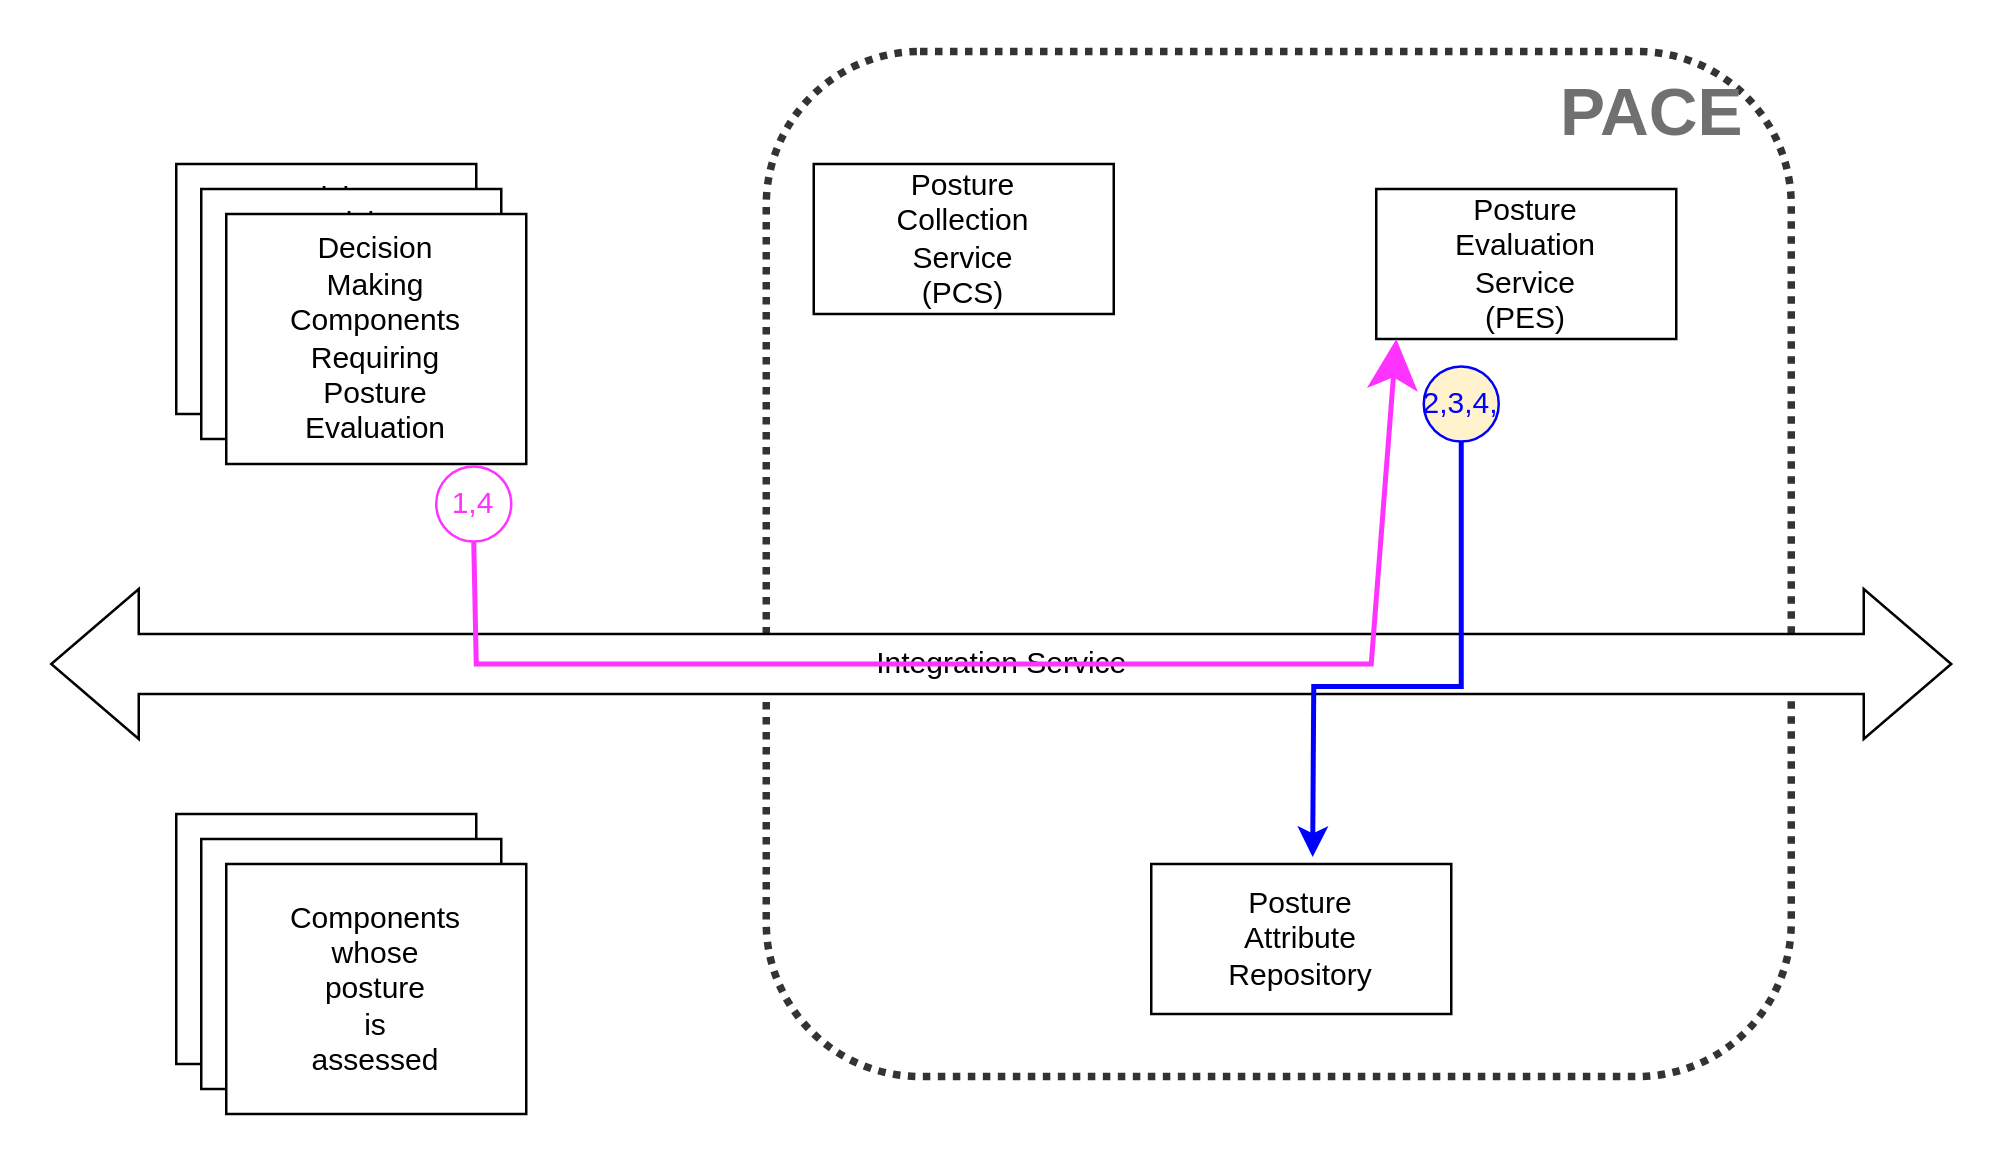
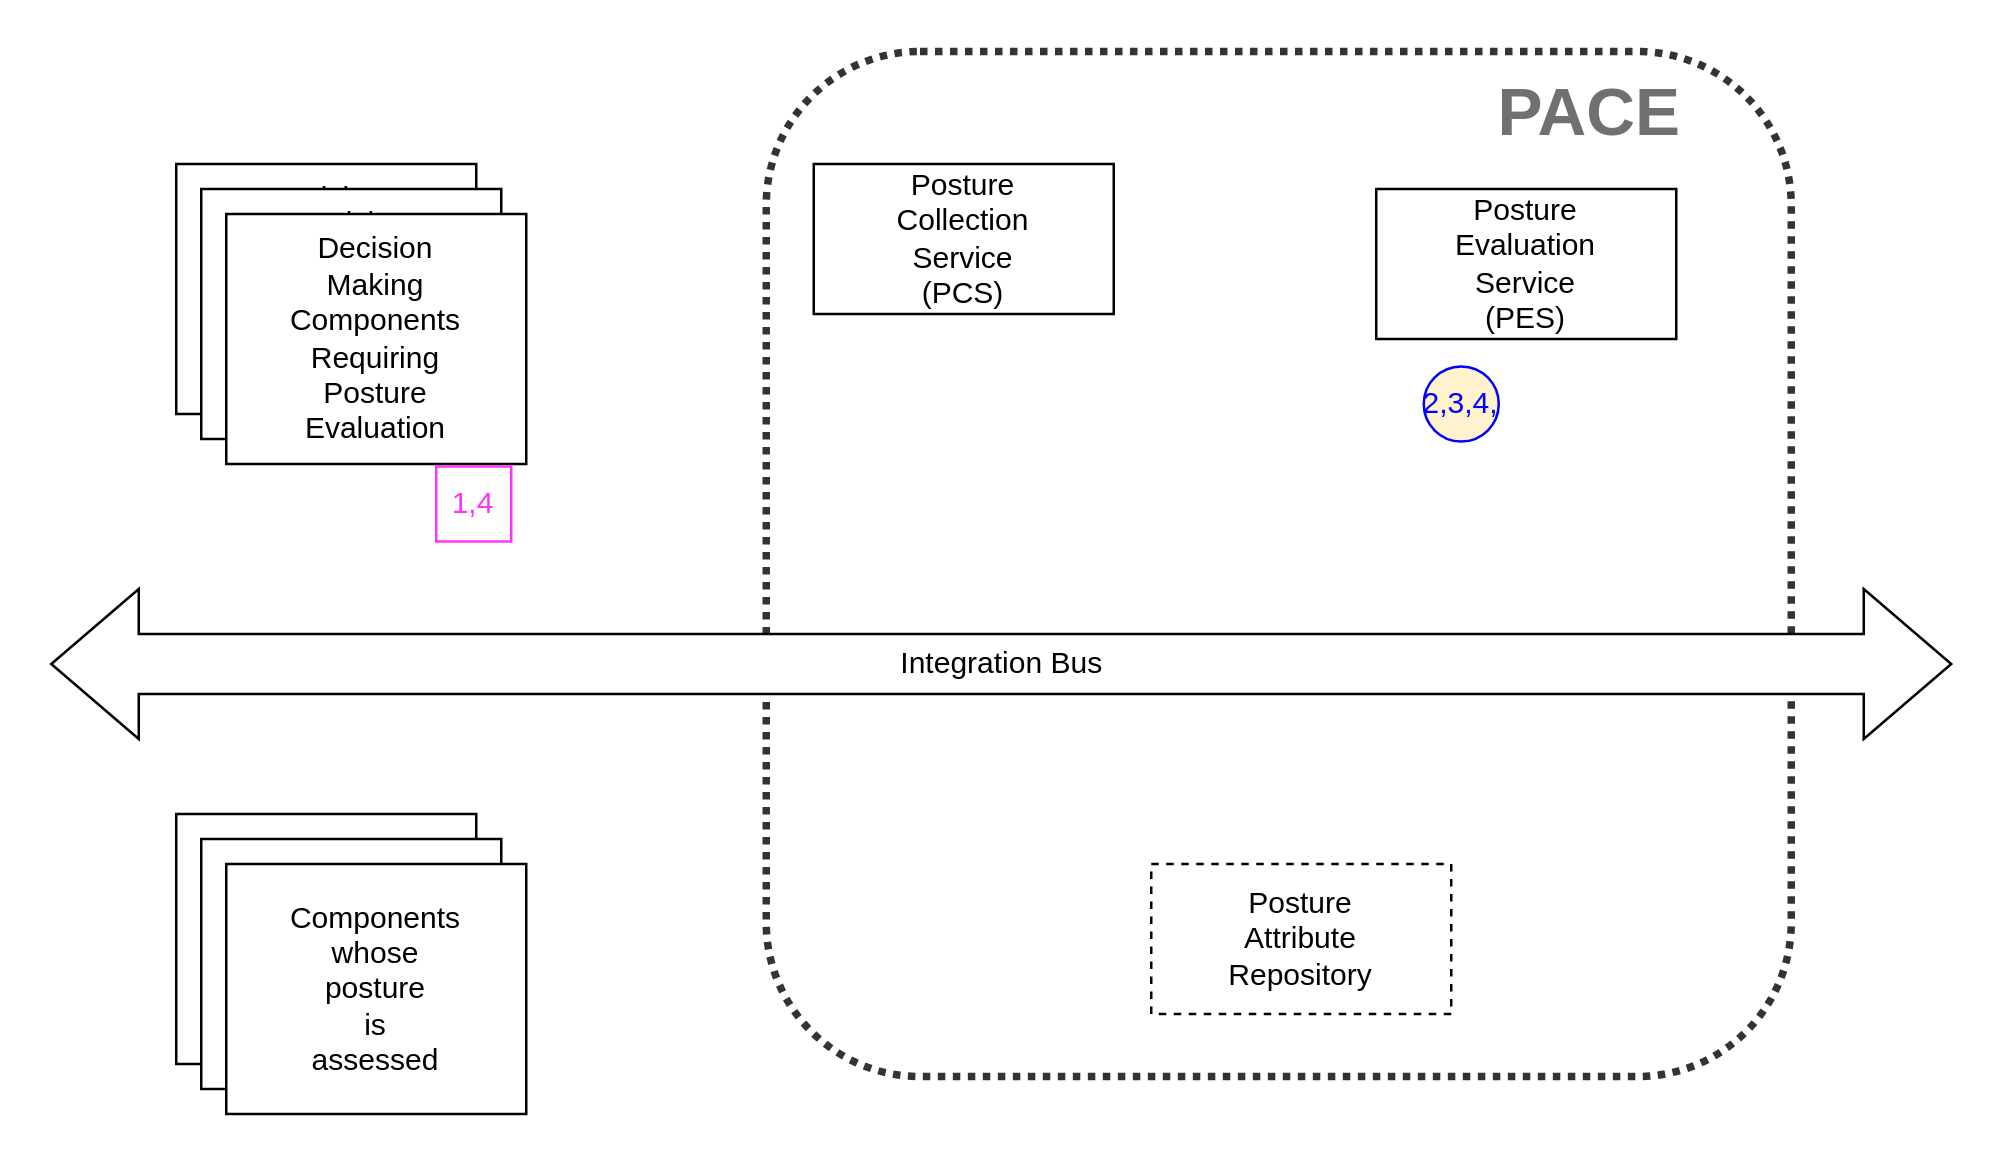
  <mxCell id="0" />
  <mxCell id="1" parent="0" />
  <mxCell id="2" value="" style="whiteSpace=wrap;html=1;aspect=fixed;fillColor=none;strokeWidth=3;rounded=1;dashed=1;dashPattern=1 1;opacity=80;" parent="1" vertex="1"><mxGeometry x="306" y="20" width="410" height="410" as="geometry" /></mxCell>
- <mxCell id="3" value="Integration Service" style="html=1;shadow=0;dashed=0;align=center;verticalAlign=middle;shape=mxgraph.arrows2.twoWayArrow;dy=0.6;dx=35;" parent="1" vertex="1"><mxGeometry x="20" y="235" width="760" height="60" as="geometry" /></mxCell>
+ <mxCell id="3" value="Integration Bus" style="html=1;shadow=0;dashed=0;align=center;verticalAlign=middle;shape=mxgraph.arrows2.twoWayArrow;dy=0.6;dx=35;" parent="1" vertex="1"><mxGeometry x="20" y="235" width="760" height="60" as="geometry" /></mxCell>
  <mxCell id="4" value="Posture&lt;br&gt;Collection&lt;br&gt;Service&lt;br&gt;(PCS)" style="rounded=0;whiteSpace=wrap;html=1;" parent="1" vertex="1"><mxGeometry x="325" y="65" width="120" height="60" as="geometry" /></mxCell>
  <mxCell id="5" value="Posture&lt;br&gt;Evaluation&lt;br&gt;Service&lt;br&gt;(PES)" style="rounded=0;whiteSpace=wrap;html=1;" parent="1" vertex="1"><mxGeometry x="550" y="75" width="120" height="60" as="geometry" /></mxCell>
- <mxCell id="6" value="Posture&lt;br&gt;Attribute&lt;br&gt;Repository" style="rounded=0;whiteSpace=wrap;html=1;" parent="1" vertex="1"><mxGeometry x="460" y="345" width="120" height="60" as="geometry" /></mxCell>
+ <mxCell id="6" value="Posture&lt;br&gt;Attribute&lt;br&gt;Repository" style="rounded=0;whiteSpace=wrap;html=1;dashed=1;" parent="1" vertex="1"><mxGeometry x="460" y="345" width="120" height="60" as="geometry" /></mxCell>
  <mxCell id="7" value="Decision&lt;br&gt;Making&lt;br&gt;Components&lt;br&gt;Requiring&lt;br&gt;Posture&lt;br&gt;Evaluation" style="rounded=0;whiteSpace=wrap;html=1;" parent="1" vertex="1"><mxGeometry x="70" y="65" width="120" height="100" as="geometry" /></mxCell>
  <mxCell id="8" value="Components&lt;br&gt;whose&lt;br&gt;posture&lt;br&gt;is&lt;br&gt;assessed" style="rounded=0;whiteSpace=wrap;html=1;" parent="1" vertex="1"><mxGeometry x="70" y="325" width="120" height="100" as="geometry" /></mxCell>
  <mxCell id="9" value="Decision&lt;br&gt;Making&lt;br&gt;Components&lt;br&gt;Requiring&lt;br&gt;Posture&lt;br&gt;Evaluation" style="rounded=0;whiteSpace=wrap;html=1;" parent="1" vertex="1"><mxGeometry x="80" y="75" width="120" height="100" as="geometry" /></mxCell>
  <mxCell id="10" value="Decision&lt;br&gt;Making&lt;br&gt;Components&lt;br&gt;Requiring&lt;br&gt;Posture&lt;br&gt;Evaluation" style="rounded=0;whiteSpace=wrap;html=1;" parent="1" vertex="1"><mxGeometry x="90" y="85" width="120" height="100" as="geometry" /></mxCell>
- <mxCell id="11" value="" style="endArrow=classic;startArrow=none;html=1;rounded=0;entryX=0.067;entryY=1;entryDx=0;entryDy=0;strokeColor=#FF33FF;strokeWidth=2;startFill=0;endSize=14;exitX=0.5;exitY=1;exitDx=0;exitDy=0;entryPerimeter=0;" parent="1" source="15" target="5" edge="1"><mxGeometry width="50" height="50" relative="1" as="geometry"><mxPoint x="190" y="225" as="sourcePoint" /><mxPoint x="385.97" y="145" as="targetPoint" /><Array as="points"><mxPoint x="190" y="265" /><mxPoint x="548" y="265" /></Array></mxGeometry></mxCell>
- <mxCell id="12" value="&lt;font color=&quot;#707070&quot;&gt;PACE&lt;/font&gt;" style="text;html=1;resizable=0;autosize=1;align=center;verticalAlign=middle;points=[];fillColor=none;strokeColor=none;rounded=0;dashed=1;dashPattern=1 1;opacity=80;fontStyle=1;fontSize=27;fontColor=#636363;" parent="1" vertex="1"><mxGeometry x="615" y="25" width="90" height="40" as="geometry" /></mxCell>
+ <mxCell id="12" value="&lt;font color=&quot;#707070&quot;&gt;PACE&lt;/font&gt;" style="text;html=1;resizable=0;autosize=1;align=center;verticalAlign=middle;points=[];fillColor=none;strokeColor=none;rounded=0;dashed=1;dashPattern=1 1;opacity=80;fontStyle=1;fontSize=27;fontColor=#636363;" parent="1" vertex="1"><mxGeometry x="590" y="25" width="90" height="40" as="geometry" /></mxCell>
  <mxCell id="13" value="Components&lt;br&gt;whose&lt;br&gt;posture&lt;br&gt;is&lt;br&gt;assessed" style="rounded=0;whiteSpace=wrap;html=1;" parent="1" vertex="1"><mxGeometry x="80" y="335" width="120" height="100" as="geometry" /></mxCell>
  <mxCell id="14" value="Components&lt;br&gt;whose&lt;br&gt;posture&lt;br&gt;is&lt;br&gt;assessed" style="rounded=0;whiteSpace=wrap;html=1;" parent="1" vertex="1"><mxGeometry x="90" y="345" width="120" height="100" as="geometry" /></mxCell>
- <mxCell id="15" value="&lt;font color=&quot;#ff33ff&quot;&gt;1,4&lt;/font&gt;" style="ellipse;whiteSpace=wrap;html=1;aspect=fixed;strokeColor=#FF33FF;" parent="1" vertex="1"><mxGeometry x="174" y="186" width="30" height="30" as="geometry" /></mxCell>
+ <mxCell id="15" value="&lt;font color=&quot;#ff33ff&quot;&gt;1,4&lt;/font&gt;" style="whiteSpace=wrap;html=1;aspect=fixed;strokeColor=#FF33FF;rounded=0;" parent="1" vertex="1"><mxGeometry x="174" y="186" width="30" height="30" as="geometry" /></mxCell>
  <mxCell id="16" value="&lt;font color=&quot;#0000ff&quot;&gt;2,3,4,&lt;/font&gt;" style="ellipse;whiteSpace=wrap;html=1;aspect=fixed;strokeColor=#0000FF;fillColor=#fff2cc;" parent="1" vertex="1"><mxGeometry x="569" y="146" width="30" height="30" as="geometry" /></mxCell>
- <mxCell id="17" value="" style="endArrow=none;startArrow=classic;html=1;rounded=0;strokeColor=#0000FF;strokeWidth=2;startFill=1;endSize=14;endFill=0;entryX=0.5;entryY=1;entryDx=0;entryDy=0;exitX=0.538;exitY=-0.047;exitDx=0;exitDy=0;exitPerimeter=0;" parent="1" source="6" edge="1" target="16"><mxGeometry width="50" height="50" relative="1" as="geometry"><mxPoint x="176.04" y="328" as="sourcePoint" /><mxPoint x="418.8" y="177.98" as="targetPoint" /><Array as="points"><mxPoint x="525" y="274" /><mxPoint x="584" y="274" /></Array></mxGeometry></mxCell>
